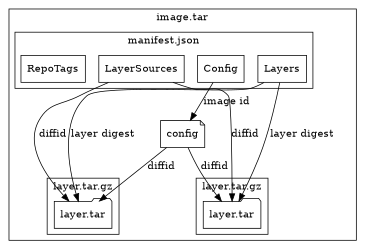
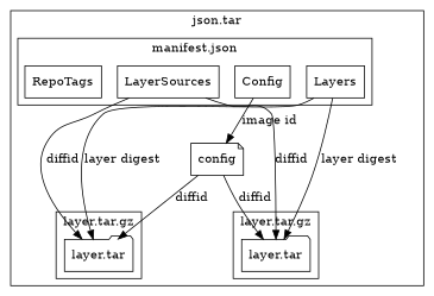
  digraph {
    compound=true
    ordering=out
    rankdir=TB
    fontname="DejaVu Serif"
    node [shape=rect fontname="DejaVu Serif"]
    edge [fontname="DejaVu Serif"]
    n1 [label=Config]
    n2 [label=Layers]
    n3 [label=LayerSources]
    n4 [label=RepoTags]
    n5 [label="layer.tar" shape=folder]
    n6 [label="layer.tar" shape=folder]
    config [shape=note]
    subgraph cluster_1 {
-     label="image.tar"
+     label="json.tar"
      config
      subgraph cluster_2 {
        label="manifest.json"
        n1
        n2
        n3
        n4
      }
      subgraph cluster_3 {
        label="layer.tar.gz"
        n5
      }
      subgraph cluster_4 {
        label="layer.tar.gz"
        n6
      }
    }
    n1 -> config [label="image id"]
    n2 -> n5 [label="layer digest"]
    n2 -> n6 [label="layer digest"]
    n3 -> n5 [label=diffid]
    n3 -> n6 [label=diffid]
    config -> n5 [label=diffid]
    config -> n6 [label=diffid]
  }
